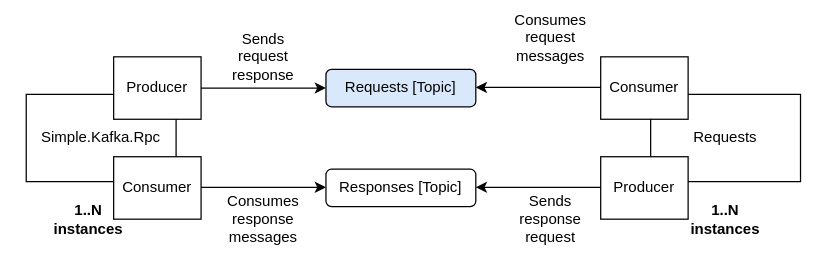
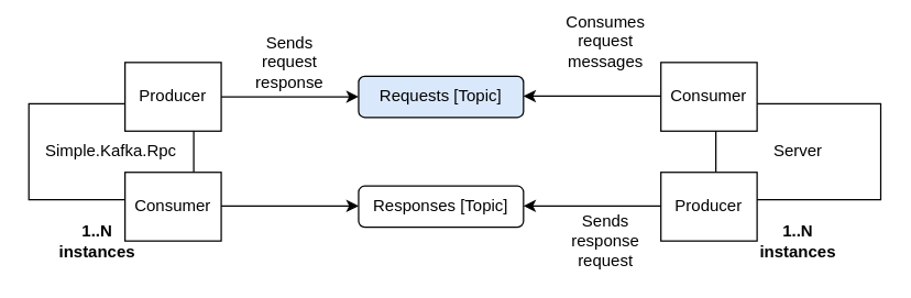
  <mxCell id="0" />
  <mxCell id="1" parent="0" />
  <mxCell id="2" value="" style="shape=table;startSize=0;container=1;collapsible=0;childLayout=tableLayout;" parent="1" vertex="1"><mxGeometry x="20" y="75" width="120" height="70" as="geometry" /></mxCell>
  <mxCell id="3" value="" style="shape=partialRectangle;collapsible=0;dropTarget=0;pointerEvents=0;fillColor=none;top=0;left=0;bottom=0;right=0;points=[[0,0.5],[1,0.5]];portConstraint=eastwest;" parent="2" vertex="1"><mxGeometry width="120" height="70" as="geometry" /></mxCell>
  <mxCell id="4" value="Simple.Kafka.Rpc" style="shape=partialRectangle;html=1;whiteSpace=wrap;connectable=0;overflow=hidden;fillColor=none;top=0;left=0;bottom=0;right=0;pointerEvents=1;" parent="3" vertex="1"><mxGeometry width="120" height="70" as="geometry"><mxRectangle width="120" height="70" as="alternateBounds" /></mxGeometry></mxCell>
  <mxCell id="5" value="Producer" style="rounded=0;whiteSpace=wrap;html=1;" parent="1" vertex="1"><mxGeometry x="90" y="45" width="70" height="50" as="geometry" /></mxCell>
  <mxCell id="6" value="Consumer" style="rounded=0;whiteSpace=wrap;html=1;" parent="1" vertex="1"><mxGeometry x="90" y="125" width="70" height="50" as="geometry" /></mxCell>
  <mxCell id="7" value="Requests [Topic]" style="rounded=1;whiteSpace=wrap;html=1;fillColor=#dae8fc;" parent="1" vertex="1"><mxGeometry x="260" y="55" width="120" height="30" as="geometry" /></mxCell>
  <mxCell id="8" value="" style="endArrow=classic;html=1;exitX=1;exitY=0.5;exitDx=0;exitDy=0;entryX=0;entryY=0.5;entryDx=0;entryDy=0;" parent="1" source="5" target="7" edge="1"><mxGeometry width="50" height="50" relative="1" as="geometry"><mxPoint x="300" y="185" as="sourcePoint" /><mxPoint x="350" y="135" as="targetPoint" /></mxGeometry></mxCell>
  <mxCell id="9" value="Responses [Topic]" style="rounded=1;whiteSpace=wrap;html=1;" parent="1" vertex="1"><mxGeometry x="260" y="135" width="120" height="30" as="geometry" /></mxCell>
  <mxCell id="10" value="" style="shape=table;startSize=0;container=1;collapsible=0;childLayout=tableLayout;" parent="1" vertex="1"><mxGeometry x="520" y="75" width="120" height="70" as="geometry" /></mxCell>
  <mxCell id="11" value="" style="shape=partialRectangle;collapsible=0;dropTarget=0;pointerEvents=0;fillColor=none;top=0;left=0;bottom=0;right=0;points=[[0,0.5],[1,0.5]];portConstraint=eastwest;" parent="10" vertex="1"><mxGeometry width="120" height="70" as="geometry" /></mxCell>
- <mxCell id="12" value="Requests" style="shape=partialRectangle;html=1;whiteSpace=wrap;connectable=0;overflow=hidden;fillColor=none;top=0;left=0;bottom=0;right=0;pointerEvents=1;" parent="11" vertex="1"><mxGeometry width="120" height="70" as="geometry"><mxRectangle width="120" height="70" as="alternateBounds" /></mxGeometry></mxCell>
+ <mxCell id="12" value="Server" style="shape=partialRectangle;html=1;whiteSpace=wrap;connectable=0;overflow=hidden;fillColor=none;top=0;left=0;bottom=0;right=0;pointerEvents=1;" parent="11" vertex="1"><mxGeometry width="120" height="70" as="geometry"><mxRectangle width="120" height="70" as="alternateBounds" /></mxGeometry></mxCell>
  <mxCell id="13" value="Producer" style="rounded=0;whiteSpace=wrap;html=1;" parent="1" vertex="1"><mxGeometry x="480" y="125" width="70" height="50" as="geometry" /></mxCell>
  <mxCell id="14" value="Consumer" style="rounded=0;whiteSpace=wrap;html=1;" parent="1" vertex="1"><mxGeometry x="480" y="45" width="70" height="50" as="geometry" /></mxCell>
  <mxCell id="15" value="" style="edgeStyle=orthogonalEdgeStyle;rounded=0;orthogonalLoop=1;jettySize=auto;html=1;" parent="1" edge="1"><mxGeometry relative="1" as="geometry"><mxPoint x="480" y="69.5" as="sourcePoint" /><mxPoint x="380" y="69.5" as="targetPoint" /></mxGeometry></mxCell>
  <mxCell id="16" value="&lt;b&gt;1..N instances&lt;/b&gt;" style="text;html=1;strokeColor=none;fillColor=none;align=center;verticalAlign=middle;whiteSpace=wrap;rounded=0;" parent="1" vertex="1"><mxGeometry x="540" y="155" width="80" height="40" as="geometry" /></mxCell>
  <mxCell id="17" value="&lt;b&gt;1..N instances&lt;/b&gt;" style="text;html=1;strokeColor=none;fillColor=none;align=center;verticalAlign=middle;whiteSpace=wrap;rounded=0;" parent="1" vertex="1"><mxGeometry x="30" y="155" width="80" height="40" as="geometry" /></mxCell>
  <mxCell id="18" value="Sends request response" style="text;html=1;strokeColor=none;fillColor=none;align=center;verticalAlign=middle;whiteSpace=wrap;rounded=0;" parent="1" vertex="1"><mxGeometry x="190" y="35" width="40" height="20" as="geometry" /></mxCell>
- <mxCell id="19" value="Consumes&lt;br&gt;response&lt;br&gt;messages" style="text;html=1;strokeColor=none;fillColor=none;align=center;verticalAlign=middle;whiteSpace=wrap;rounded=0;" parent="1" vertex="1"><mxGeometry x="190" y="165" width="40" height="20" as="geometry" /></mxCell>
  <mxCell id="20" value="" style="edgeStyle=orthogonalEdgeStyle;rounded=0;orthogonalLoop=1;jettySize=auto;html=1;" parent="1" edge="1"><mxGeometry relative="1" as="geometry"><mxPoint x="480" y="149.5" as="sourcePoint" /><mxPoint x="380" y="149.5" as="targetPoint" /></mxGeometry></mxCell>
  <mxCell id="21" value="Consumes&lt;br&gt;request&lt;br&gt;messages" style="text;html=1;strokeColor=none;fillColor=none;align=center;verticalAlign=middle;whiteSpace=wrap;rounded=0;" parent="1" vertex="1"><mxGeometry x="420" y="20" width="40" height="20" as="geometry" /></mxCell>
  <mxCell id="22" value="Sends response&lt;br&gt;request" style="text;html=1;strokeColor=none;fillColor=none;align=center;verticalAlign=middle;whiteSpace=wrap;rounded=0;" parent="1" vertex="1"><mxGeometry x="420" y="165" width="40" height="20" as="geometry" /></mxCell>
  <mxCell id="23" value="" style="endArrow=classic;html=1;exitX=1;exitY=0.5;exitDx=0;exitDy=0;entryX=0;entryY=0.5;entryDx=0;entryDy=0;" edge="1" parent="1"><mxGeometry width="50" height="50" relative="1" as="geometry"><mxPoint x="160" y="149.5" as="sourcePoint" /><mxPoint x="260" y="149.5" as="targetPoint" /></mxGeometry></mxCell>
